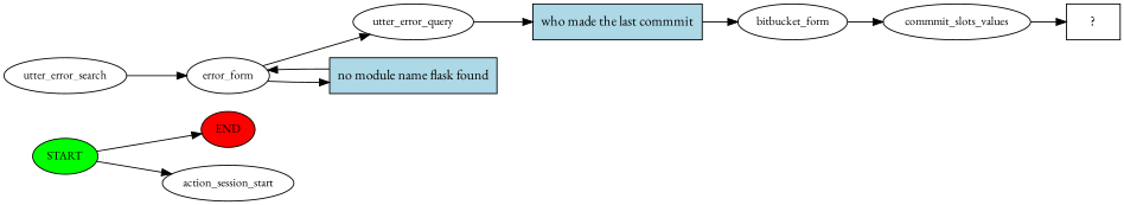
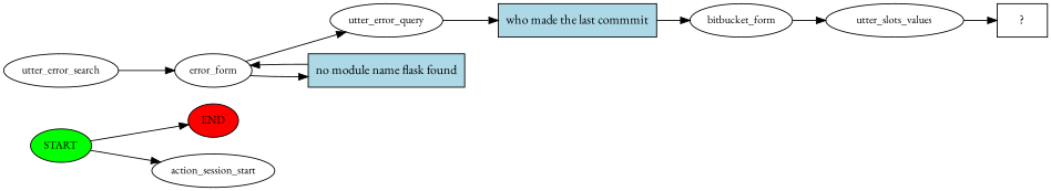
  digraph {
    fontname="EB Garamond"
    rankdir=LR
    node [fontname="EB Garamond" fontsize=12]
    edge [fontname="EB Garamond"]
    n1 [fillcolor=green label=START style=filled]
    n2 [fillcolor=red label=END style=filled]
    n3 [label=action_session_start]
    n4 [label=utter_error_search]
    n5 [label=error_form]
    n6 [label=utter_error_query]
    n7 [fillcolor=lightblue label="no module name flask found" shape=rect style=filled fontsize=""]
    n8 [fillcolor=lightblue label="who made the last commmit" shape=rect style=filled fontsize=""]
    n9 [label=bitbucket_form]
-   n10 [label=commmit_slots_values]
+   n10 [label=utter_slots_values]
    n11 [label="  ?  " shape=rect fontsize=""]
    n1 -> n2
    n1 -> n3
    n4 -> n5
    n5 -> n6
    n5 -> n7
    n6 -> n8
    n7 -> n5
    n8 -> n9
    n9 -> n10
    n10 -> n11
  }
